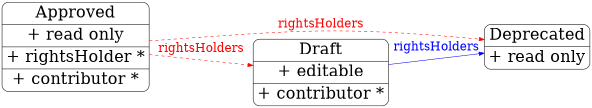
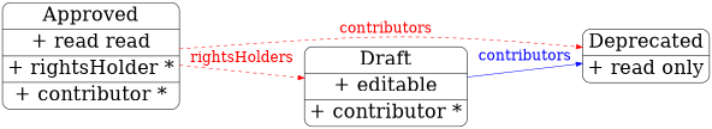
  digraph {
    rankdir=LR
    node [fontsize=32 shape=Mrecord]
    edge [arrowhead=normal color=red fontcolor=red fontsize=24 style=dashed]
    n1 [label="Deprecated|+ read only"]
    n2 [label="Draft|+ editable|+ contributor *"]
-   n3 [label="Approved|+ read only|+ rightsHolder *|+ contributor *"]
-   n2 -> n1 [color=blue fontcolor=blue label=rightsHolders style=solid]
-   n3 -> n1 [label=rightsHolders]
+   n3 [label="Approved|+ read read|+ rightsHolder *|+ contributor *"]
+   n2 -> n1 [color=blue fontcolor=blue label=contributors style=solid]
+   n3 -> n1 [label=contributors]
    n3 -> n2 [label=rightsHolders]
  }
